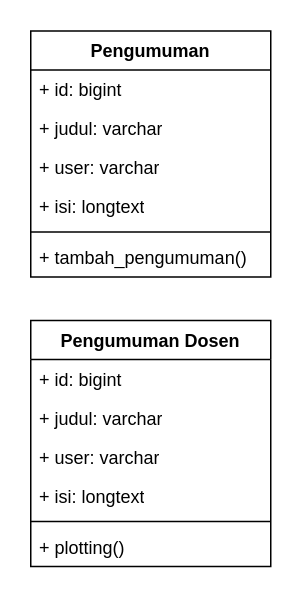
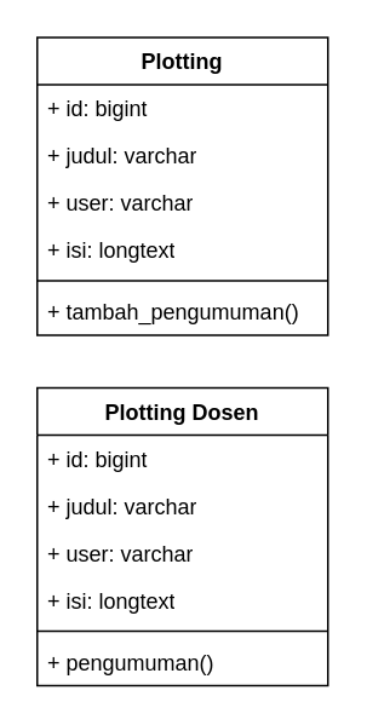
  <mxCell id="0" />
  <mxCell id="1" parent="0" />
- <mxCell id="2" value="Pengumuman" style="swimlane;fontStyle=1;align=center;verticalAlign=top;childLayout=stackLayout;horizontal=1;startSize=26;horizontalStack=0;resizeParent=1;resizeParentMax=0;resizeLast=0;collapsible=1;marginBottom=0;whiteSpace=wrap;html=1;" vertex="1" parent="1"><mxGeometry x="20" y="20" width="160" height="164" as="geometry" /></mxCell>
+ <mxCell id="2" value="Plotting" style="swimlane;fontStyle=1;align=center;verticalAlign=top;childLayout=stackLayout;horizontal=1;startSize=26;horizontalStack=0;resizeParent=1;resizeParentMax=0;resizeLast=0;collapsible=1;marginBottom=0;whiteSpace=wrap;html=1;" vertex="1" parent="1"><mxGeometry x="20" y="20" width="160" height="164" as="geometry" /></mxCell>
  <mxCell id="3" value="+ id: bigint" style="text;strokeColor=none;fillColor=none;align=left;verticalAlign=top;spacingLeft=4;spacingRight=4;overflow=hidden;rotatable=0;points=[[0,0.5],[1,0.5]];portConstraint=eastwest;whiteSpace=wrap;html=1;" vertex="1" parent="2"><mxGeometry y="26" width="160" height="26" as="geometry" /></mxCell>
  <mxCell id="4" value="+ judul: varchar" style="text;strokeColor=none;fillColor=none;align=left;verticalAlign=top;spacingLeft=4;spacingRight=4;overflow=hidden;rotatable=0;points=[[0,0.5],[1,0.5]];portConstraint=eastwest;whiteSpace=wrap;html=1;" vertex="1" parent="2"><mxGeometry y="52" width="160" height="26" as="geometry" /></mxCell>
  <mxCell id="5" value="+ user: varchar" style="text;strokeColor=none;fillColor=none;align=left;verticalAlign=top;spacingLeft=4;spacingRight=4;overflow=hidden;rotatable=0;points=[[0,0.5],[1,0.5]];portConstraint=eastwest;whiteSpace=wrap;html=1;" vertex="1" parent="2"><mxGeometry y="78" width="160" height="26" as="geometry" /></mxCell>
  <mxCell id="6" value="+ isi: longtext" style="text;strokeColor=none;fillColor=none;align=left;verticalAlign=top;spacingLeft=4;spacingRight=4;overflow=hidden;rotatable=0;points=[[0,0.5],[1,0.5]];portConstraint=eastwest;whiteSpace=wrap;html=1;" vertex="1" parent="2"><mxGeometry y="104" width="160" height="26" as="geometry" /></mxCell>
  <mxCell id="7" value="" style="line;strokeWidth=1;fillColor=none;align=left;verticalAlign=middle;spacingTop=-1;spacingLeft=3;spacingRight=3;rotatable=0;labelPosition=right;points=[];portConstraint=eastwest;strokeColor=inherit;" vertex="1" parent="2"><mxGeometry y="130" width="160" height="8" as="geometry" /></mxCell>
  <mxCell id="8" value="+ tambah_pengumuman()" style="text;strokeColor=none;fillColor=none;align=left;verticalAlign=top;spacingLeft=4;spacingRight=4;overflow=hidden;rotatable=0;points=[[0,0.5],[1,0.5]];portConstraint=eastwest;whiteSpace=wrap;html=1;" vertex="1" parent="2"><mxGeometry y="138" width="160" height="26" as="geometry" /></mxCell>
- <mxCell id="9" value="Pengumuman Dosen" style="swimlane;fontStyle=1;align=center;verticalAlign=top;childLayout=stackLayout;horizontal=1;startSize=26;horizontalStack=0;resizeParent=1;resizeParentMax=0;resizeLast=0;collapsible=1;marginBottom=0;whiteSpace=wrap;html=1;" vertex="1" parent="1"><mxGeometry x="20" y="213" width="160" height="164" as="geometry" /></mxCell>
+ <mxCell id="9" value="Plotting Dosen" style="swimlane;fontStyle=1;align=center;verticalAlign=top;childLayout=stackLayout;horizontal=1;startSize=26;horizontalStack=0;resizeParent=1;resizeParentMax=0;resizeLast=0;collapsible=1;marginBottom=0;whiteSpace=wrap;html=1;" vertex="1" parent="1"><mxGeometry x="20" y="213" width="160" height="164" as="geometry" /></mxCell>
  <mxCell id="10" value="+ id: bigint" style="text;strokeColor=none;fillColor=none;align=left;verticalAlign=top;spacingLeft=4;spacingRight=4;overflow=hidden;rotatable=0;points=[[0,0.5],[1,0.5]];portConstraint=eastwest;whiteSpace=wrap;html=1;" vertex="1" parent="9"><mxGeometry y="26" width="160" height="26" as="geometry" /></mxCell>
  <mxCell id="11" value="+ judul: varchar" style="text;strokeColor=none;fillColor=none;align=left;verticalAlign=top;spacingLeft=4;spacingRight=4;overflow=hidden;rotatable=0;points=[[0,0.5],[1,0.5]];portConstraint=eastwest;whiteSpace=wrap;html=1;" vertex="1" parent="9"><mxGeometry y="52" width="160" height="26" as="geometry" /></mxCell>
  <mxCell id="12" value="+ user: varchar" style="text;strokeColor=none;fillColor=none;align=left;verticalAlign=top;spacingLeft=4;spacingRight=4;overflow=hidden;rotatable=0;points=[[0,0.5],[1,0.5]];portConstraint=eastwest;whiteSpace=wrap;html=1;" vertex="1" parent="9"><mxGeometry y="78" width="160" height="26" as="geometry" /></mxCell>
  <mxCell id="13" value="+ isi: longtext" style="text;strokeColor=none;fillColor=none;align=left;verticalAlign=top;spacingLeft=4;spacingRight=4;overflow=hidden;rotatable=0;points=[[0,0.5],[1,0.5]];portConstraint=eastwest;whiteSpace=wrap;html=1;" vertex="1" parent="9"><mxGeometry y="104" width="160" height="26" as="geometry" /></mxCell>
  <mxCell id="14" value="" style="line;strokeWidth=1;fillColor=none;align=left;verticalAlign=middle;spacingTop=-1;spacingLeft=3;spacingRight=3;rotatable=0;labelPosition=right;points=[];portConstraint=eastwest;strokeColor=inherit;" vertex="1" parent="9"><mxGeometry y="130" width="160" height="8" as="geometry" /></mxCell>
- <mxCell id="15" value="+ plotting()" style="text;strokeColor=none;fillColor=none;align=left;verticalAlign=top;spacingLeft=4;spacingRight=4;overflow=hidden;rotatable=0;points=[[0,0.5],[1,0.5]];portConstraint=eastwest;whiteSpace=wrap;html=1;" vertex="1" parent="9"><mxGeometry y="138" width="160" height="26" as="geometry" /></mxCell>
+ <mxCell id="15" value="+ pengumuman()" style="text;strokeColor=none;fillColor=none;align=left;verticalAlign=top;spacingLeft=4;spacingRight=4;overflow=hidden;rotatable=0;points=[[0,0.5],[1,0.5]];portConstraint=eastwest;whiteSpace=wrap;html=1;" vertex="1" parent="9"><mxGeometry y="138" width="160" height="26" as="geometry" /></mxCell>
